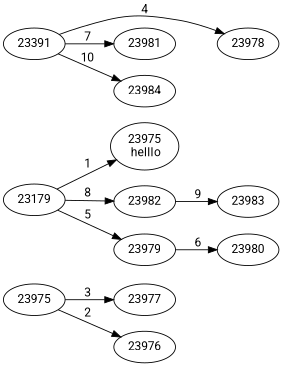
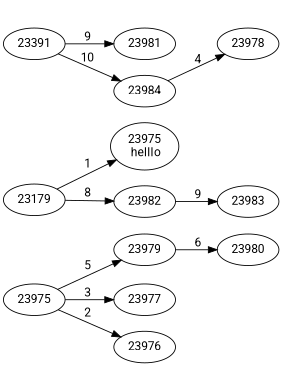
  digraph {
    fontname=Roboto
    rankdir=LR
    node [fontname=Roboto]
    edge [fontname=Roboto]
    23179
    "23975\n helllo"
    23979
    23982
    23980
    23983
    23975
    23977
    23976
    n10 [label=23391]
    23978
    23981
    23984
    23179 -> "23975\n helllo" [label=1]
-   23179 -> 23979 [label=5]
+   23975 -> 23979 [label=5]
    23179 -> 23982 [label=8]
    23979 -> 23980 [label=6]
    23982 -> 23983 [label=9]
    23975 -> 23977 [label=3]
    23975 -> 23976 [label=2]
-   n10 -> 23978 [label=4]
-   n10 -> 23981 [label=7]
+   23984 -> 23978 [label=4]
+   n10 -> 23981 [label=9]
    n10 -> 23984 [label=10]
  }
